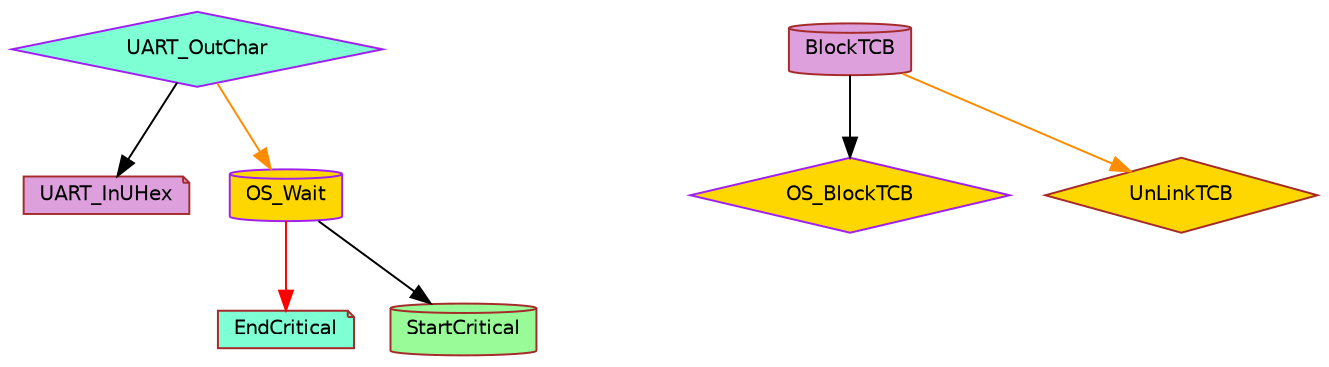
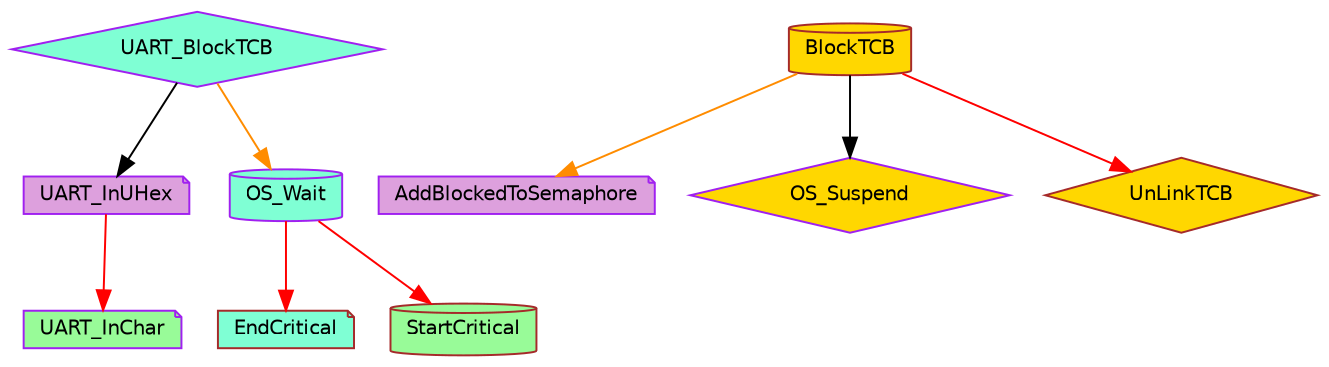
  digraph {
    rankdir=TB
    node [color=brown fillcolor=plum fontname=Helvetica fontsize=10 shape=note style=filled]
    edge [color=red fontname=Helvetica fontsize=10 labelfontname=Helvetica labelfontsize=10 style=solid]
-   n1 [fontcolor=black height=0.2 label=UART_InUHex width=0.4]
-   n3 [color=purple fillcolor=aquamarine height=0.2 label=UART_OutChar shape=diamond width=0.4]
-   n4 [color=purple fillcolor=gold height=0.2 label=OS_Wait shape=cylinder width=0.4]
+   n1 [color=purple fontcolor=black height=0.2 label=UART_InUHex width=0.4]
+   n2 [color=purple fillcolor=palegreen height=0.2 label=UART_InChar width=0.4]
+   n3 [color=purple fillcolor=aquamarine height=0.2 label=UART_BlockTCB shape=diamond width=0.4]
+   n4 [color=purple fillcolor=aquamarine height=0.2 label=OS_Wait shape=cylinder width=0.4]
    n5 [fillcolor=aquamarine height=0.2 label=EndCritical width=0.4]
    n6 [fillcolor=palegreen height=0.2 label=StartCritical shape=cylinder width=0.4]
-   n7 [height=0.2 label=BlockTCB shape=cylinder width=0.4]
-   n9 [color=purple fillcolor=gold height=0.2 label=OS_BlockTCB shape=diamond width=0.4]
+   n7 [fillcolor=gold height=0.2 label=BlockTCB shape=cylinder width=0.4]
+   n8 [color=purple height=0.2 label=AddBlockedToSemaphore width=0.4]
+   n9 [color=purple fillcolor=gold height=0.2 label=OS_Suspend shape=diamond width=0.4]
    n10 [fillcolor=gold height=0.2 label=UnLinkTCB shape=diamond width=0.4]
+   n1 -> n2
    n3 -> n1 [color=black]
    n3 -> n4 [color=darkorange]
    n4 -> n5
-   n4 -> n6 [color=black]
+   n4 -> n6
+   n7 -> n8 [color=darkorange]
    n7 -> n9 [color=black]
-   n7 -> n10 [color=darkorange]
+   n7 -> n10
  }
